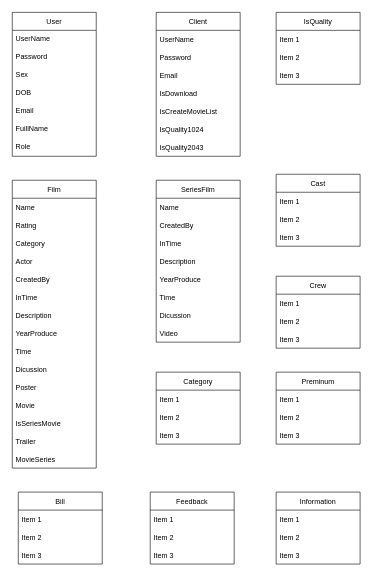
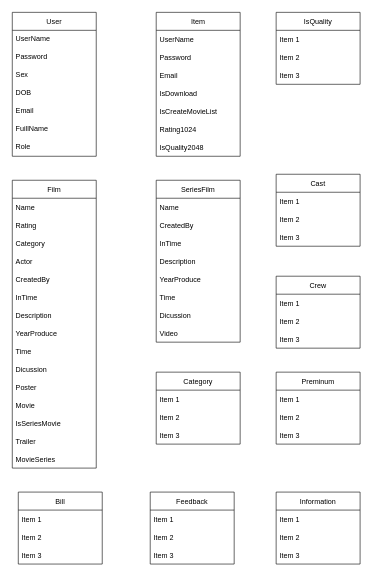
  <mxCell id="0" />
  <mxCell id="1" parent="0" />
  <mxCell id="2" value="User" style="swimlane;fontStyle=0;childLayout=stackLayout;horizontal=1;startSize=30;horizontalStack=0;resizeParent=1;resizeParentMax=0;resizeLast=0;collapsible=1;marginBottom=0;" parent="1" vertex="1"><mxGeometry x="20" y="20" width="140" height="240" as="geometry"><mxRectangle x="70" y="100" width="70" height="30" as="alternateBounds" /></mxGeometry></mxCell>
  <mxCell id="3" value="UserName" style="text;strokeColor=none;fillColor=none;align=left;verticalAlign=top;spacingLeft=4;spacingRight=4;overflow=hidden;points=[[0,0.5],[1,0.5]];portConstraint=eastwest;rotatable=0;" parent="2" vertex="1"><mxGeometry y="30" width="140" height="30" as="geometry" /></mxCell>
  <mxCell id="4" value="Password&#10;" style="text;strokeColor=none;fillColor=none;align=left;verticalAlign=top;spacingLeft=4;spacingRight=4;overflow=hidden;points=[[0,0.5],[1,0.5]];portConstraint=eastwest;rotatable=0;" parent="2" vertex="1"><mxGeometry y="60" width="140" height="30" as="geometry" /></mxCell>
  <mxCell id="5" value="Sex" style="text;strokeColor=none;fillColor=none;align=left;verticalAlign=top;spacingLeft=4;spacingRight=4;overflow=hidden;points=[[0,0.5],[1,0.5]];portConstraint=eastwest;rotatable=0;" parent="2" vertex="1"><mxGeometry y="90" width="140" height="30" as="geometry" /></mxCell>
  <mxCell id="6" value="DOB&#10;" style="text;strokeColor=none;fillColor=none;align=left;verticalAlign=top;spacingLeft=4;spacingRight=4;overflow=hidden;points=[[0,0.5],[1,0.5]];portConstraint=eastwest;rotatable=0;" parent="2" vertex="1"><mxGeometry y="120" width="140" height="30" as="geometry" /></mxCell>
  <mxCell id="7" value="Email&#10;" style="text;strokeColor=none;fillColor=none;align=left;verticalAlign=top;spacingLeft=4;spacingRight=4;overflow=hidden;points=[[0,0.5],[1,0.5]];portConstraint=eastwest;rotatable=0;" parent="2" vertex="1"><mxGeometry y="150" width="140" height="30" as="geometry" /></mxCell>
  <mxCell id="8" value="FuillName" style="text;strokeColor=none;fillColor=none;align=left;verticalAlign=top;spacingLeft=4;spacingRight=4;overflow=hidden;points=[[0,0.5],[1,0.5]];portConstraint=eastwest;rotatable=0;" parent="2" vertex="1"><mxGeometry y="180" width="140" height="30" as="geometry" /></mxCell>
  <mxCell id="9" value="Role" style="text;strokeColor=none;fillColor=none;align=left;verticalAlign=top;spacingLeft=4;spacingRight=4;overflow=hidden;points=[[0,0.5],[1,0.5]];portConstraint=eastwest;rotatable=0;" parent="2" vertex="1"><mxGeometry y="210" width="140" height="30" as="geometry" /></mxCell>
  <mxCell id="10" value="Film" style="swimlane;fontStyle=0;childLayout=stackLayout;horizontal=1;startSize=30;horizontalStack=0;resizeParent=1;resizeParentMax=0;resizeLast=0;collapsible=1;marginBottom=0;" parent="1" vertex="1"><mxGeometry x="20" y="300" width="140" height="480" as="geometry" /></mxCell>
  <mxCell id="11" value="Name" style="text;strokeColor=none;fillColor=none;align=left;verticalAlign=middle;spacingLeft=4;spacingRight=4;overflow=hidden;points=[[0,0.5],[1,0.5]];portConstraint=eastwest;rotatable=0;" parent="10" vertex="1"><mxGeometry y="30" width="140" height="30" as="geometry" /></mxCell>
  <mxCell id="12" value="Rating" style="text;strokeColor=none;fillColor=none;align=left;verticalAlign=middle;spacingLeft=4;spacingRight=4;overflow=hidden;points=[[0,0.5],[1,0.5]];portConstraint=eastwest;rotatable=0;" parent="10" vertex="1"><mxGeometry y="60" width="140" height="30" as="geometry" /></mxCell>
  <mxCell id="13" value="Category" style="text;strokeColor=none;fillColor=none;align=left;verticalAlign=middle;spacingLeft=4;spacingRight=4;overflow=hidden;points=[[0,0.5],[1,0.5]];portConstraint=eastwest;rotatable=0;" parent="10" vertex="1"><mxGeometry y="90" width="140" height="30" as="geometry" /></mxCell>
  <mxCell id="14" value="Actor" style="text;strokeColor=none;fillColor=none;align=left;verticalAlign=middle;spacingLeft=4;spacingRight=4;overflow=hidden;points=[[0,0.5],[1,0.5]];portConstraint=eastwest;rotatable=0;" parent="10" vertex="1"><mxGeometry y="120" width="140" height="30" as="geometry" /></mxCell>
  <mxCell id="15" value="CreatedBy" style="text;strokeColor=none;fillColor=none;align=left;verticalAlign=middle;spacingLeft=4;spacingRight=4;overflow=hidden;points=[[0,0.5],[1,0.5]];portConstraint=eastwest;rotatable=0;" parent="10" vertex="1"><mxGeometry y="150" width="140" height="30" as="geometry" /></mxCell>
  <mxCell id="16" value="InTime" style="text;strokeColor=none;fillColor=none;align=left;verticalAlign=middle;spacingLeft=4;spacingRight=4;overflow=hidden;points=[[0,0.5],[1,0.5]];portConstraint=eastwest;rotatable=0;" parent="10" vertex="1"><mxGeometry y="180" width="140" height="30" as="geometry" /></mxCell>
  <mxCell id="17" value="Description" style="text;strokeColor=none;fillColor=none;align=left;verticalAlign=middle;spacingLeft=4;spacingRight=4;overflow=hidden;points=[[0,0.5],[1,0.5]];portConstraint=eastwest;rotatable=0;" vertex="1" parent="10"><mxGeometry y="210" width="140" height="30" as="geometry" /></mxCell>
  <mxCell id="18" value="YearProduce" style="text;strokeColor=none;fillColor=none;align=left;verticalAlign=middle;spacingLeft=4;spacingRight=4;overflow=hidden;points=[[0,0.5],[1,0.5]];portConstraint=eastwest;rotatable=0;" vertex="1" parent="10"><mxGeometry y="240" width="140" height="30" as="geometry" /></mxCell>
  <mxCell id="19" value="Time" style="text;strokeColor=none;fillColor=none;align=left;verticalAlign=middle;spacingLeft=4;spacingRight=4;overflow=hidden;points=[[0,0.5],[1,0.5]];portConstraint=eastwest;rotatable=0;" vertex="1" parent="10"><mxGeometry y="270" width="140" height="30" as="geometry" /></mxCell>
  <mxCell id="20" value="Dicussion" style="text;strokeColor=none;fillColor=none;align=left;verticalAlign=middle;spacingLeft=4;spacingRight=4;overflow=hidden;points=[[0,0.5],[1,0.5]];portConstraint=eastwest;rotatable=0;" vertex="1" parent="10"><mxGeometry y="300" width="140" height="30" as="geometry" /></mxCell>
  <mxCell id="21" value="Poster" style="text;strokeColor=none;fillColor=none;align=left;verticalAlign=middle;spacingLeft=4;spacingRight=4;overflow=hidden;points=[[0,0.5],[1,0.5]];portConstraint=eastwest;rotatable=0;" vertex="1" parent="10"><mxGeometry y="330" width="140" height="30" as="geometry" /></mxCell>
  <mxCell id="22" value="Movie" style="text;strokeColor=none;fillColor=none;align=left;verticalAlign=middle;spacingLeft=4;spacingRight=4;overflow=hidden;points=[[0,0.5],[1,0.5]];portConstraint=eastwest;rotatable=0;" vertex="1" parent="10"><mxGeometry y="360" width="140" height="30" as="geometry" /></mxCell>
  <mxCell id="23" value="IsSeriesMovie" style="text;strokeColor=none;fillColor=none;align=left;verticalAlign=middle;spacingLeft=4;spacingRight=4;overflow=hidden;points=[[0,0.5],[1,0.5]];portConstraint=eastwest;rotatable=0;" vertex="1" parent="10"><mxGeometry y="390" width="140" height="30" as="geometry" /></mxCell>
  <mxCell id="24" value="Trailer" style="text;strokeColor=none;fillColor=none;align=left;verticalAlign=middle;spacingLeft=4;spacingRight=4;overflow=hidden;points=[[0,0.5],[1,0.5]];portConstraint=eastwest;rotatable=0;" vertex="1" parent="10"><mxGeometry y="420" width="140" height="30" as="geometry" /></mxCell>
  <mxCell id="25" value="MovieSeries" style="text;strokeColor=none;fillColor=none;align=left;verticalAlign=middle;spacingLeft=4;spacingRight=4;overflow=hidden;points=[[0,0.5],[1,0.5]];portConstraint=eastwest;rotatable=0;" vertex="1" parent="10"><mxGeometry y="450" width="140" height="30" as="geometry" /></mxCell>
  <mxCell id="26" value="Cast" style="swimlane;fontStyle=0;childLayout=stackLayout;horizontal=1;startSize=30;horizontalStack=0;resizeParent=1;resizeParentMax=0;resizeLast=0;collapsible=1;marginBottom=0;" parent="1" vertex="1"><mxGeometry x="460" y="290" width="140" height="120" as="geometry" /></mxCell>
  <mxCell id="27" value="Item 1" style="text;strokeColor=none;fillColor=none;align=left;verticalAlign=middle;spacingLeft=4;spacingRight=4;overflow=hidden;points=[[0,0.5],[1,0.5]];portConstraint=eastwest;rotatable=0;" parent="26" vertex="1"><mxGeometry y="30" width="140" height="30" as="geometry" /></mxCell>
  <mxCell id="28" value="Item 2" style="text;strokeColor=none;fillColor=none;align=left;verticalAlign=middle;spacingLeft=4;spacingRight=4;overflow=hidden;points=[[0,0.5],[1,0.5]];portConstraint=eastwest;rotatable=0;" parent="26" vertex="1"><mxGeometry y="60" width="140" height="30" as="geometry" /></mxCell>
  <mxCell id="29" value="Item 3" style="text;strokeColor=none;fillColor=none;align=left;verticalAlign=middle;spacingLeft=4;spacingRight=4;overflow=hidden;points=[[0,0.5],[1,0.5]];portConstraint=eastwest;rotatable=0;" parent="26" vertex="1"><mxGeometry y="90" width="140" height="30" as="geometry" /></mxCell>
- <mxCell id="30" value="Client" style="swimlane;fontStyle=0;childLayout=stackLayout;horizontal=1;startSize=30;horizontalStack=0;resizeParent=1;resizeParentMax=0;resizeLast=0;collapsible=1;marginBottom=0;" parent="1" vertex="1"><mxGeometry x="260" y="20" width="140" height="240" as="geometry" /></mxCell>
+ <mxCell id="30" value="Item" style="swimlane;fontStyle=0;childLayout=stackLayout;horizontal=1;startSize=30;horizontalStack=0;resizeParent=1;resizeParentMax=0;resizeLast=0;collapsible=1;marginBottom=0;" parent="1" vertex="1"><mxGeometry x="260" y="20" width="140" height="240" as="geometry" /></mxCell>
  <mxCell id="31" value="UserName" style="text;strokeColor=none;fillColor=none;align=left;verticalAlign=middle;spacingLeft=4;spacingRight=4;overflow=hidden;points=[[0,0.5],[1,0.5]];portConstraint=eastwest;rotatable=0;" parent="30" vertex="1"><mxGeometry y="30" width="140" height="30" as="geometry" /></mxCell>
  <mxCell id="32" value="Password" style="text;strokeColor=none;fillColor=none;align=left;verticalAlign=middle;spacingLeft=4;spacingRight=4;overflow=hidden;points=[[0,0.5],[1,0.5]];portConstraint=eastwest;rotatable=0;" parent="30" vertex="1"><mxGeometry y="60" width="140" height="30" as="geometry" /></mxCell>
  <mxCell id="33" value="Email" style="text;strokeColor=none;fillColor=none;align=left;verticalAlign=middle;spacingLeft=4;spacingRight=4;overflow=hidden;points=[[0,0.5],[1,0.5]];portConstraint=eastwest;rotatable=0;" parent="30" vertex="1"><mxGeometry y="90" width="140" height="30" as="geometry" /></mxCell>
  <mxCell id="34" value="IsDownload" style="text;strokeColor=none;fillColor=none;align=left;verticalAlign=middle;spacingLeft=4;spacingRight=4;overflow=hidden;points=[[0,0.5],[1,0.5]];portConstraint=eastwest;rotatable=0;" parent="30" vertex="1"><mxGeometry y="120" width="140" height="30" as="geometry" /></mxCell>
  <mxCell id="35" value="IsCreateMovieList" style="text;strokeColor=none;fillColor=none;align=left;verticalAlign=middle;spacingLeft=4;spacingRight=4;overflow=hidden;points=[[0,0.5],[1,0.5]];portConstraint=eastwest;rotatable=0;" parent="30" vertex="1"><mxGeometry y="150" width="140" height="30" as="geometry" /></mxCell>
- <mxCell id="36" value="IsQuality1024" style="text;strokeColor=none;fillColor=none;align=left;verticalAlign=middle;spacingLeft=4;spacingRight=4;overflow=hidden;points=[[0,0.5],[1,0.5]];portConstraint=eastwest;rotatable=0;" vertex="1" parent="30"><mxGeometry y="180" width="140" height="30" as="geometry" /></mxCell>
- <mxCell id="37" value="IsQuality2043" style="text;strokeColor=none;fillColor=none;align=left;verticalAlign=middle;spacingLeft=4;spacingRight=4;overflow=hidden;points=[[0,0.5],[1,0.5]];portConstraint=eastwest;rotatable=0;" vertex="1" parent="30"><mxGeometry y="210" width="140" height="30" as="geometry" /></mxCell>
+ <mxCell id="36" value="Rating1024" style="text;strokeColor=none;fillColor=none;align=left;verticalAlign=middle;spacingLeft=4;spacingRight=4;overflow=hidden;points=[[0,0.5],[1,0.5]];portConstraint=eastwest;rotatable=0;" vertex="1" parent="30"><mxGeometry y="180" width="140" height="30" as="geometry" /></mxCell>
+ <mxCell id="37" value="IsQuality2048" style="text;strokeColor=none;fillColor=none;align=left;verticalAlign=middle;spacingLeft=4;spacingRight=4;overflow=hidden;points=[[0,0.5],[1,0.5]];portConstraint=eastwest;rotatable=0;" vertex="1" parent="30"><mxGeometry y="210" width="140" height="30" as="geometry" /></mxCell>
  <mxCell id="38" value="Category" style="swimlane;fontStyle=0;childLayout=stackLayout;horizontal=1;startSize=30;horizontalStack=0;resizeParent=1;resizeParentMax=0;resizeLast=0;collapsible=1;marginBottom=0;" parent="1" vertex="1"><mxGeometry x="260" y="620" width="140" height="120" as="geometry" /></mxCell>
  <mxCell id="39" value="Item 1" style="text;strokeColor=none;fillColor=none;align=left;verticalAlign=middle;spacingLeft=4;spacingRight=4;overflow=hidden;points=[[0,0.5],[1,0.5]];portConstraint=eastwest;rotatable=0;" parent="38" vertex="1"><mxGeometry y="30" width="140" height="30" as="geometry" /></mxCell>
  <mxCell id="40" value="Item 2" style="text;strokeColor=none;fillColor=none;align=left;verticalAlign=middle;spacingLeft=4;spacingRight=4;overflow=hidden;points=[[0,0.5],[1,0.5]];portConstraint=eastwest;rotatable=0;" parent="38" vertex="1"><mxGeometry y="60" width="140" height="30" as="geometry" /></mxCell>
  <mxCell id="41" value="Item 3" style="text;strokeColor=none;fillColor=none;align=left;verticalAlign=middle;spacingLeft=4;spacingRight=4;overflow=hidden;points=[[0,0.5],[1,0.5]];portConstraint=eastwest;rotatable=0;" parent="38" vertex="1"><mxGeometry y="90" width="140" height="30" as="geometry" /></mxCell>
  <mxCell id="42" value="IsQuality" style="swimlane;fontStyle=0;childLayout=stackLayout;horizontal=1;startSize=30;horizontalStack=0;resizeParent=1;resizeParentMax=0;resizeLast=0;collapsible=1;marginBottom=0;" parent="1" vertex="1"><mxGeometry x="460" y="20" width="140" height="120" as="geometry" /></mxCell>
  <mxCell id="43" value="Item 1" style="text;strokeColor=none;fillColor=none;align=left;verticalAlign=middle;spacingLeft=4;spacingRight=4;overflow=hidden;points=[[0,0.5],[1,0.5]];portConstraint=eastwest;rotatable=0;" parent="42" vertex="1"><mxGeometry y="30" width="140" height="30" as="geometry" /></mxCell>
  <mxCell id="44" value="Item 2" style="text;strokeColor=none;fillColor=none;align=left;verticalAlign=middle;spacingLeft=4;spacingRight=4;overflow=hidden;points=[[0,0.5],[1,0.5]];portConstraint=eastwest;rotatable=0;" parent="42" vertex="1"><mxGeometry y="60" width="140" height="30" as="geometry" /></mxCell>
  <mxCell id="45" value="Item 3" style="text;strokeColor=none;fillColor=none;align=left;verticalAlign=middle;spacingLeft=4;spacingRight=4;overflow=hidden;points=[[0,0.5],[1,0.5]];portConstraint=eastwest;rotatable=0;" parent="42" vertex="1"><mxGeometry y="90" width="140" height="30" as="geometry" /></mxCell>
  <mxCell id="46" value="Preminum" style="swimlane;fontStyle=0;childLayout=stackLayout;horizontal=1;startSize=30;horizontalStack=0;resizeParent=1;resizeParentMax=0;resizeLast=0;collapsible=1;marginBottom=0;" parent="1" vertex="1"><mxGeometry x="460" y="620" width="140" height="120" as="geometry" /></mxCell>
  <mxCell id="47" value="Item 1" style="text;strokeColor=none;fillColor=none;align=left;verticalAlign=middle;spacingLeft=4;spacingRight=4;overflow=hidden;points=[[0,0.5],[1,0.5]];portConstraint=eastwest;rotatable=0;" parent="46" vertex="1"><mxGeometry y="30" width="140" height="30" as="geometry" /></mxCell>
  <mxCell id="48" value="Item 2" style="text;strokeColor=none;fillColor=none;align=left;verticalAlign=middle;spacingLeft=4;spacingRight=4;overflow=hidden;points=[[0,0.5],[1,0.5]];portConstraint=eastwest;rotatable=0;" parent="46" vertex="1"><mxGeometry y="60" width="140" height="30" as="geometry" /></mxCell>
  <mxCell id="49" value="Item 3" style="text;strokeColor=none;fillColor=none;align=left;verticalAlign=middle;spacingLeft=4;spacingRight=4;overflow=hidden;points=[[0,0.5],[1,0.5]];portConstraint=eastwest;rotatable=0;" parent="46" vertex="1"><mxGeometry y="90" width="140" height="30" as="geometry" /></mxCell>
  <mxCell id="50" value="Bill" style="swimlane;fontStyle=0;childLayout=stackLayout;horizontal=1;startSize=30;horizontalStack=0;resizeParent=1;resizeParentMax=0;resizeLast=0;collapsible=1;marginBottom=0;" parent="1" vertex="1"><mxGeometry x="30" y="820" width="140" height="120" as="geometry" /></mxCell>
  <mxCell id="51" value="Item 1" style="text;strokeColor=none;fillColor=none;align=left;verticalAlign=middle;spacingLeft=4;spacingRight=4;overflow=hidden;points=[[0,0.5],[1,0.5]];portConstraint=eastwest;rotatable=0;" parent="50" vertex="1"><mxGeometry y="30" width="140" height="30" as="geometry" /></mxCell>
  <mxCell id="52" value="Item 2" style="text;strokeColor=none;fillColor=none;align=left;verticalAlign=middle;spacingLeft=4;spacingRight=4;overflow=hidden;points=[[0,0.5],[1,0.5]];portConstraint=eastwest;rotatable=0;" parent="50" vertex="1"><mxGeometry y="60" width="140" height="30" as="geometry" /></mxCell>
  <mxCell id="53" value="Item 3" style="text;strokeColor=none;fillColor=none;align=left;verticalAlign=middle;spacingLeft=4;spacingRight=4;overflow=hidden;points=[[0,0.5],[1,0.5]];portConstraint=eastwest;rotatable=0;" parent="50" vertex="1"><mxGeometry y="90" width="140" height="30" as="geometry" /></mxCell>
  <mxCell id="54" value="Feedback" style="swimlane;fontStyle=0;childLayout=stackLayout;horizontal=1;startSize=30;horizontalStack=0;resizeParent=1;resizeParentMax=0;resizeLast=0;collapsible=1;marginBottom=0;" parent="1" vertex="1"><mxGeometry x="250" y="820" width="140" height="120" as="geometry" /></mxCell>
  <mxCell id="55" value="Item 1" style="text;strokeColor=none;fillColor=none;align=left;verticalAlign=middle;spacingLeft=4;spacingRight=4;overflow=hidden;points=[[0,0.5],[1,0.5]];portConstraint=eastwest;rotatable=0;" parent="54" vertex="1"><mxGeometry y="30" width="140" height="30" as="geometry" /></mxCell>
  <mxCell id="56" value="Item 2" style="text;strokeColor=none;fillColor=none;align=left;verticalAlign=middle;spacingLeft=4;spacingRight=4;overflow=hidden;points=[[0,0.5],[1,0.5]];portConstraint=eastwest;rotatable=0;" parent="54" vertex="1"><mxGeometry y="60" width="140" height="30" as="geometry" /></mxCell>
  <mxCell id="57" value="Item 3" style="text;strokeColor=none;fillColor=none;align=left;verticalAlign=middle;spacingLeft=4;spacingRight=4;overflow=hidden;points=[[0,0.5],[1,0.5]];portConstraint=eastwest;rotatable=0;" parent="54" vertex="1"><mxGeometry y="90" width="140" height="30" as="geometry" /></mxCell>
  <mxCell id="58" value="Crew" style="swimlane;fontStyle=0;childLayout=stackLayout;horizontal=1;startSize=30;horizontalStack=0;resizeParent=1;resizeParentMax=0;resizeLast=0;collapsible=1;marginBottom=0;" vertex="1" parent="1"><mxGeometry x="460" y="460" width="140" height="120" as="geometry" /></mxCell>
  <mxCell id="59" value="Item 1" style="text;strokeColor=none;fillColor=none;align=left;verticalAlign=middle;spacingLeft=4;spacingRight=4;overflow=hidden;points=[[0,0.5],[1,0.5]];portConstraint=eastwest;rotatable=0;" vertex="1" parent="58"><mxGeometry y="30" width="140" height="30" as="geometry" /></mxCell>
  <mxCell id="60" value="Item 2" style="text;strokeColor=none;fillColor=none;align=left;verticalAlign=middle;spacingLeft=4;spacingRight=4;overflow=hidden;points=[[0,0.5],[1,0.5]];portConstraint=eastwest;rotatable=0;" vertex="1" parent="58"><mxGeometry y="60" width="140" height="30" as="geometry" /></mxCell>
  <mxCell id="61" value="Item 3" style="text;strokeColor=none;fillColor=none;align=left;verticalAlign=middle;spacingLeft=4;spacingRight=4;overflow=hidden;points=[[0,0.5],[1,0.5]];portConstraint=eastwest;rotatable=0;" vertex="1" parent="58"><mxGeometry y="90" width="140" height="30" as="geometry" /></mxCell>
  <mxCell id="62" value="SeriesFilm" style="swimlane;fontStyle=0;childLayout=stackLayout;horizontal=1;startSize=30;horizontalStack=0;resizeParent=1;resizeParentMax=0;resizeLast=0;collapsible=1;marginBottom=0;" vertex="1" parent="1"><mxGeometry x="260" y="300" width="140" height="270" as="geometry" /></mxCell>
  <mxCell id="63" value="Name" style="text;strokeColor=none;fillColor=none;align=left;verticalAlign=middle;spacingLeft=4;spacingRight=4;overflow=hidden;points=[[0,0.5],[1,0.5]];portConstraint=eastwest;rotatable=0;" vertex="1" parent="62"><mxGeometry y="30" width="140" height="30" as="geometry" /></mxCell>
  <mxCell id="64" value="CreatedBy" style="text;strokeColor=none;fillColor=none;align=left;verticalAlign=middle;spacingLeft=4;spacingRight=4;overflow=hidden;points=[[0,0.5],[1,0.5]];portConstraint=eastwest;rotatable=0;" vertex="1" parent="62"><mxGeometry y="60" width="140" height="30" as="geometry" /></mxCell>
  <mxCell id="65" value="InTime" style="text;strokeColor=none;fillColor=none;align=left;verticalAlign=middle;spacingLeft=4;spacingRight=4;overflow=hidden;points=[[0,0.5],[1,0.5]];portConstraint=eastwest;rotatable=0;" vertex="1" parent="62"><mxGeometry y="90" width="140" height="30" as="geometry" /></mxCell>
  <mxCell id="66" value="Description" style="text;strokeColor=none;fillColor=none;align=left;verticalAlign=middle;spacingLeft=4;spacingRight=4;overflow=hidden;points=[[0,0.5],[1,0.5]];portConstraint=eastwest;rotatable=0;" vertex="1" parent="62"><mxGeometry y="120" width="140" height="30" as="geometry" /></mxCell>
  <mxCell id="67" value="YearProduce" style="text;strokeColor=none;fillColor=none;align=left;verticalAlign=middle;spacingLeft=4;spacingRight=4;overflow=hidden;points=[[0,0.5],[1,0.5]];portConstraint=eastwest;rotatable=0;" vertex="1" parent="62"><mxGeometry y="150" width="140" height="30" as="geometry" /></mxCell>
  <mxCell id="68" value="Time" style="text;strokeColor=none;fillColor=none;align=left;verticalAlign=middle;spacingLeft=4;spacingRight=4;overflow=hidden;points=[[0,0.5],[1,0.5]];portConstraint=eastwest;rotatable=0;" vertex="1" parent="62"><mxGeometry y="180" width="140" height="30" as="geometry" /></mxCell>
  <mxCell id="69" value="Dicussion" style="text;strokeColor=none;fillColor=none;align=left;verticalAlign=middle;spacingLeft=4;spacingRight=4;overflow=hidden;points=[[0,0.5],[1,0.5]];portConstraint=eastwest;rotatable=0;" vertex="1" parent="62"><mxGeometry y="210" width="140" height="30" as="geometry" /></mxCell>
  <mxCell id="70" value="Video" style="text;strokeColor=none;fillColor=none;align=left;verticalAlign=middle;spacingLeft=4;spacingRight=4;overflow=hidden;points=[[0,0.5],[1,0.5]];portConstraint=eastwest;rotatable=0;" vertex="1" parent="62"><mxGeometry y="240" width="140" height="30" as="geometry" /></mxCell>
  <mxCell id="71" value="Information" style="swimlane;fontStyle=0;childLayout=stackLayout;horizontal=1;startSize=30;horizontalStack=0;resizeParent=1;resizeParentMax=0;resizeLast=0;collapsible=1;marginBottom=0;" vertex="1" parent="1"><mxGeometry x="460" y="820" width="140" height="120" as="geometry" /></mxCell>
  <mxCell id="72" value="Item 1" style="text;strokeColor=none;fillColor=none;align=left;verticalAlign=middle;spacingLeft=4;spacingRight=4;overflow=hidden;points=[[0,0.5],[1,0.5]];portConstraint=eastwest;rotatable=0;" vertex="1" parent="71"><mxGeometry y="30" width="140" height="30" as="geometry" /></mxCell>
  <mxCell id="73" value="Item 2" style="text;strokeColor=none;fillColor=none;align=left;verticalAlign=middle;spacingLeft=4;spacingRight=4;overflow=hidden;points=[[0,0.5],[1,0.5]];portConstraint=eastwest;rotatable=0;" vertex="1" parent="71"><mxGeometry y="60" width="140" height="30" as="geometry" /></mxCell>
  <mxCell id="74" value="Item 3" style="text;strokeColor=none;fillColor=none;align=left;verticalAlign=middle;spacingLeft=4;spacingRight=4;overflow=hidden;points=[[0,0.5],[1,0.5]];portConstraint=eastwest;rotatable=0;" vertex="1" parent="71"><mxGeometry y="90" width="140" height="30" as="geometry" /></mxCell>
